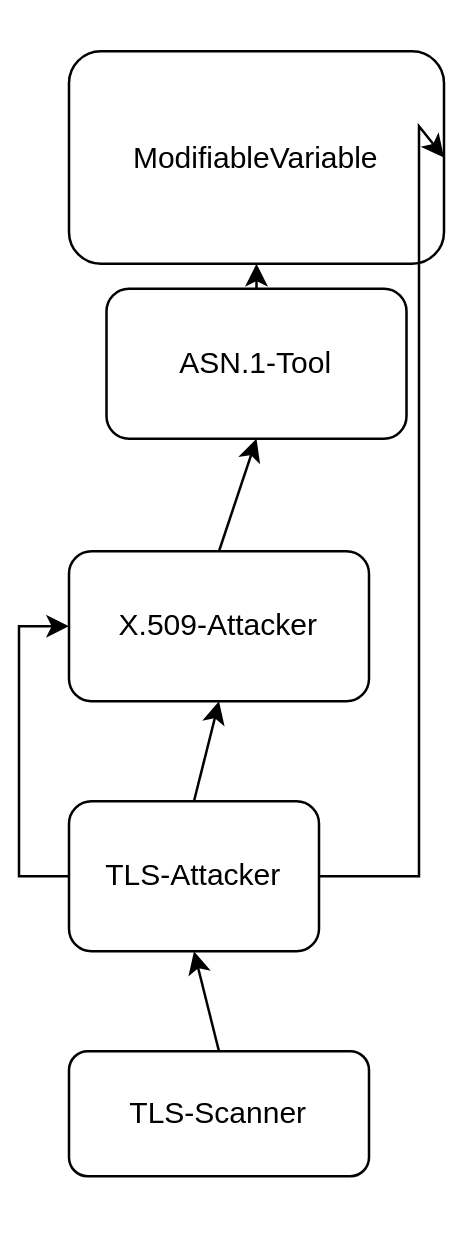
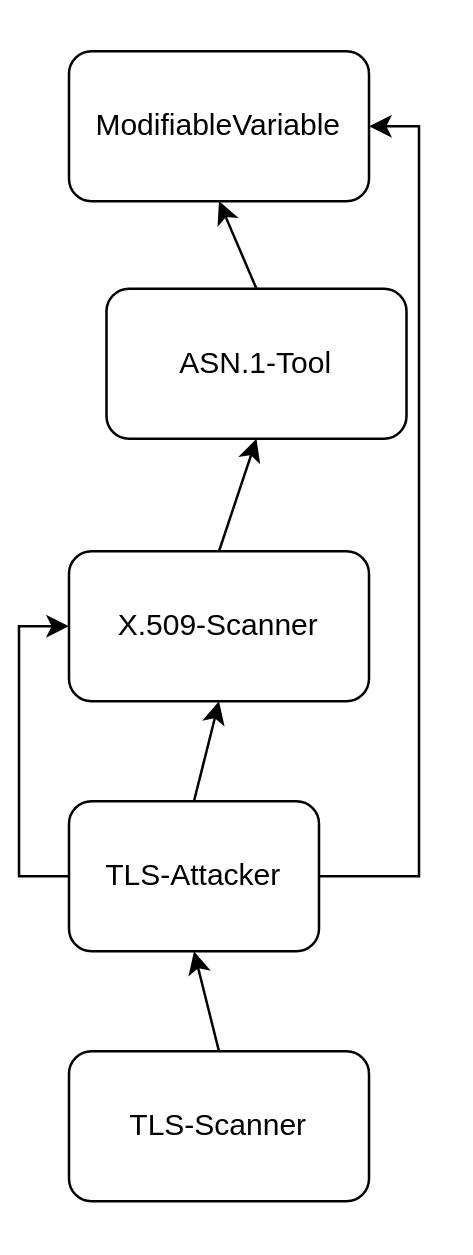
  <mxCell id="0" />
  <mxCell id="1" parent="0" />
- <mxCell id="2" value="ModifiableVariable" style="rounded=1;whiteSpace=wrap;html=1;" vertex="1" parent="1"><mxGeometry x="20" y="20" width="150" height="85" as="geometry" /></mxCell>
+ <mxCell id="2" value="ModifiableVariable" style="rounded=1;whiteSpace=wrap;html=1;" vertex="1" parent="1"><mxGeometry x="20" y="20" width="120" height="60" as="geometry" /></mxCell>
  <mxCell id="3" value="ASN.1-Tool" style="rounded=1;whiteSpace=wrap;html=1;" vertex="1" parent="1"><mxGeometry x="35" y="115" width="120" height="60" as="geometry" /></mxCell>
- <mxCell id="4" value="X.509-Attacker" style="rounded=1;whiteSpace=wrap;html=1;" vertex="1" parent="1"><mxGeometry x="20" y="220" width="120" height="60" as="geometry" /></mxCell>
+ <mxCell id="4" value="X.509-Scanner" style="rounded=1;whiteSpace=wrap;html=1;" vertex="1" parent="1"><mxGeometry x="20" y="220" width="120" height="60" as="geometry" /></mxCell>
  <mxCell id="5" value="" style="edgeStyle=orthogonalEdgeStyle;rounded=0;orthogonalLoop=1;jettySize=auto;html=1;exitX=0;exitY=0.5;exitDx=0;exitDy=0;entryX=0;entryY=0.5;entryDx=0;entryDy=0;" edge="1" parent="1" source="6" target="4"><mxGeometry relative="1" as="geometry"><mxPoint x="-30" y="370" as="sourcePoint" /><mxPoint x="-30" y="410" as="targetPoint" /></mxGeometry></mxCell>
  <mxCell id="6" value="TLS-Attacker" style="rounded=1;whiteSpace=wrap;html=1;" vertex="1" parent="1"><mxGeometry x="20" y="320" width="100" height="60" as="geometry" /></mxCell>
- <mxCell id="7" value="TLS-Scanner" style="rounded=1;whiteSpace=wrap;html=1;" vertex="1" parent="1"><mxGeometry x="20" y="420" width="120" height="50" as="geometry" /></mxCell>
+ <mxCell id="7" value="TLS-Scanner" style="rounded=1;whiteSpace=wrap;html=1;" vertex="1" parent="1"><mxGeometry x="20" y="420" width="120" height="60" as="geometry" /></mxCell>
  <mxCell id="8" value="" style="endArrow=classic;html=1;entryX=0.5;entryY=1;entryDx=0;entryDy=0;exitX=0.5;exitY=0;exitDx=0;exitDy=0;" edge="1" parent="1" source="3" target="2"><mxGeometry width="50" height="50" relative="1" as="geometry"><mxPoint x="60" y="100" as="sourcePoint" /><mxPoint x="110" y="340" as="targetPoint" /></mxGeometry></mxCell>
  <mxCell id="9" value="" style="endArrow=classic;html=1;exitX=0.5;exitY=0;exitDx=0;exitDy=0;entryX=0.5;entryY=1;entryDx=0;entryDy=0;" edge="1" parent="1" source="4" target="3"><mxGeometry width="50" height="50" relative="1" as="geometry"><mxPoint x="110" y="200" as="sourcePoint" /><mxPoint x="100" y="190" as="targetPoint" /></mxGeometry></mxCell>
  <mxCell id="10" value="" style="endArrow=classic;html=1;exitX=0.5;exitY=0;exitDx=0;exitDy=0;" edge="1" parent="1" source="6"><mxGeometry width="50" height="50" relative="1" as="geometry"><mxPoint x="110" y="310" as="sourcePoint" /><mxPoint x="80" y="280" as="targetPoint" /></mxGeometry></mxCell>
  <mxCell id="11" value="" style="endArrow=classic;html=1;entryX=0.5;entryY=1;entryDx=0;entryDy=0;exitX=0.5;exitY=0;exitDx=0;exitDy=0;" edge="1" parent="1" source="7" target="6"><mxGeometry width="50" height="50" relative="1" as="geometry"><mxPoint x="120" y="390" as="sourcePoint" /><mxPoint x="110" y="340" as="targetPoint" /></mxGeometry></mxCell>
  <mxCell id="12" value="" style="endArrow=classic;html=1;entryX=1;entryY=0.5;entryDx=0;entryDy=0;exitX=1;exitY=0.5;exitDx=0;exitDy=0;rounded=0;" edge="1" parent="1" source="6" target="2"><mxGeometry width="50" height="50" relative="1" as="geometry"><mxPoint x="80" y="310" as="sourcePoint" /><mxPoint x="130" y="260" as="targetPoint" /><Array as="points"><mxPoint x="160" y="350" /><mxPoint x="160" y="200" /><mxPoint x="160" y="50" /></Array></mxGeometry></mxCell>
